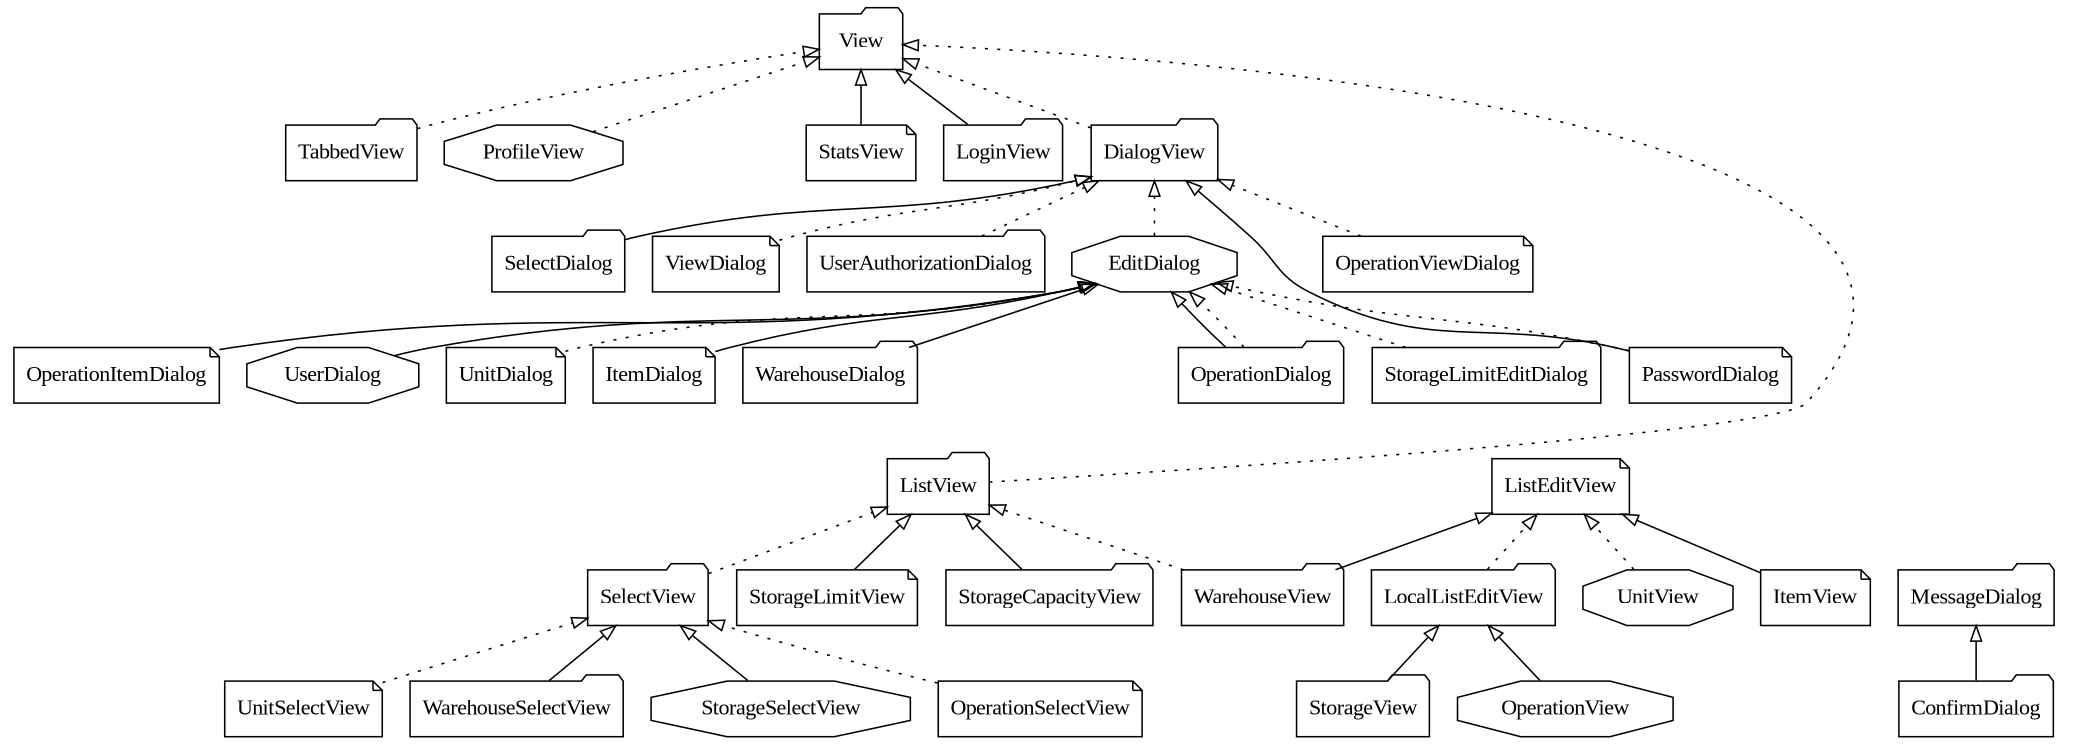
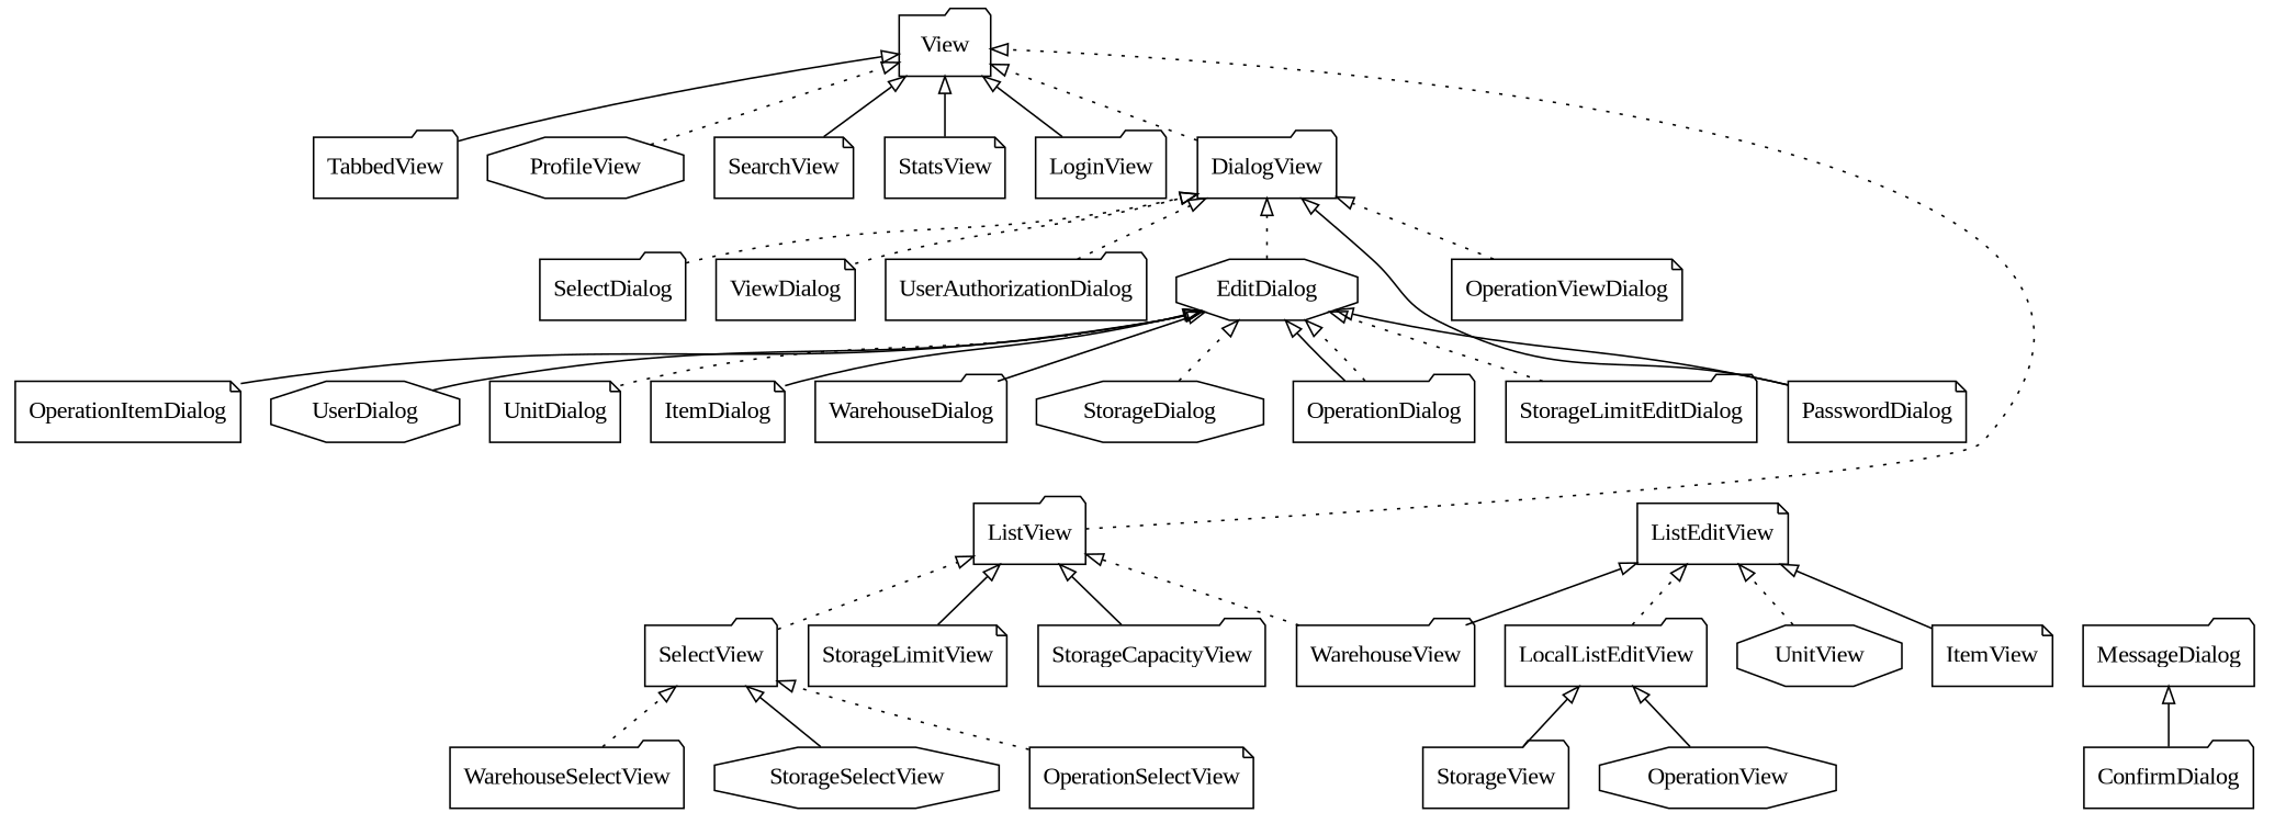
  digraph {
    fontname="Liberation Serif"
    rankdir=BT
    node [fontname="Liberation Serif" shape=folder]
    edge [arrowhead=onormal fontname="Liberation Serif" style=dotted]
    ListView
    UserDialog [shape=octagon]
    UnitDialog [shape=note]
    ItemDialog [shape=note]
    WarehouseDialog
+   StorageDialog [shape=octagon]
    OperationDialog
    StorageLimitEditDialog
    View
    EditDialog [shape=octagon]
    ListEditView [shape=note]
    LocalListEditView
    SelectView
    UnitView [shape=octagon]
-   UnitSelectView [shape=note]
    ItemView [shape=note]
    WarehouseView
    WarehouseSelectView
    StorageView
    StorageSelectView [shape=octagon]
    OperationView [shape=octagon]
    OperationSelectView [shape=note]
    StorageLimitView [shape=note]
    StorageCapacityView
    TabbedView
    ProfileView [shape=octagon]
+   SearchView [shape=note]
    StatsView [shape=note]
    LoginView
    DialogView
    SelectDialog
    ConfirmDialog
    MessageDialog
    ViewDialog [shape=note]
    UserAuthorizationDialog
    PasswordDialog [shape=note]
    OperationItemDialog [shape=note]
    OperationViewDialog [shape=note]
    subgraph sub_1 {
      ListView
      UserDialog
      UnitDialog
      ItemDialog
      WarehouseDialog
+     StorageDialog
      OperationDialog
      StorageLimitEditDialog
    }
    ListView -> UserDialog [style=invis]
    ListView -> UnitDialog [style=invis]
    ListView -> ItemDialog [style=invis]
    ListView -> WarehouseDialog [style=invis]
+   ListView -> StorageDialog [style=invis]
    ListView -> OperationDialog [style=invis]
    ListView -> StorageLimitEditDialog [style=invis]
    ListView -> View
    UserDialog -> EditDialog [style=solid]
    UnitDialog -> EditDialog
    ItemDialog -> EditDialog [style=solid]
    WarehouseDialog -> EditDialog [style=solid]
+   StorageDialog -> EditDialog
    OperationDialog -> EditDialog [style=solid]
    OperationDialog -> EditDialog
    StorageLimitEditDialog -> EditDialog
    EditDialog -> DialogView
    LocalListEditView -> ListEditView
    SelectView -> ListView
    UnitView -> ListEditView
-   UnitSelectView -> SelectView
    ItemView -> ListEditView [style=solid]
    WarehouseView -> ListView
    WarehouseView -> ListEditView [style=solid]
-   WarehouseSelectView -> SelectView [style=solid]
+   WarehouseSelectView -> SelectView
    StorageView -> LocalListEditView [style=solid]
    StorageSelectView -> SelectView [style=solid]
    OperationView -> LocalListEditView [style=solid]
    OperationSelectView -> SelectView
    StorageLimitView -> ListView [style=solid]
    StorageCapacityView -> ListView [style=solid]
-   TabbedView -> View
+   TabbedView -> View [style=solid]
    ProfileView -> View
+   SearchView -> View [style=solid]
    StatsView -> View [style=solid]
    LoginView -> View [style=solid]
    DialogView -> View
-   SelectDialog -> DialogView [style=solid]
+   SelectDialog -> DialogView
    ConfirmDialog -> MessageDialog [style=solid]
    ViewDialog -> DialogView
    UserAuthorizationDialog -> DialogView
-   PasswordDialog -> EditDialog
+   PasswordDialog -> EditDialog [style=solid]
    PasswordDialog -> DialogView [style=solid]
    OperationItemDialog -> EditDialog [style=solid]
    OperationViewDialog -> DialogView
  }
